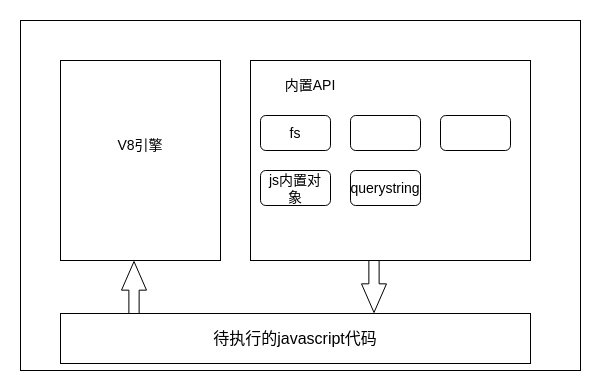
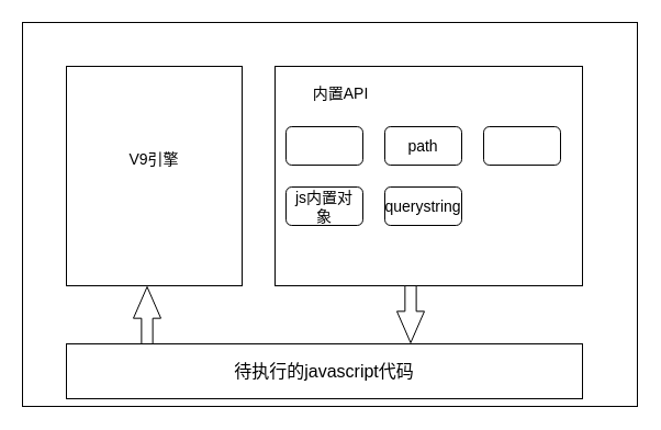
  <mxCell id="0" />
  <mxCell id="1" parent="0" />
  <mxCell id="2" value="" style="rounded=0;whiteSpace=wrap;html=1;" vertex="1" parent="1"><mxGeometry x="20" y="20" width="560" height="350" as="geometry" /></mxCell>
  <mxCell id="3" value="" style="rounded=0;whiteSpace=wrap;html=1;" vertex="1" parent="1"><mxGeometry x="60" y="60" width="160" height="200" as="geometry" /></mxCell>
  <mxCell id="4" value="" style="rounded=0;whiteSpace=wrap;html=1;" vertex="1" parent="1"><mxGeometry x="250" y="60" width="280" height="200" as="geometry" /></mxCell>
  <mxCell id="5" value="待执行的javascript代码" style="whiteSpace=wrap;html=1;fontSize=16;rounded=0;" vertex="1" parent="1"><mxGeometry x="60" y="313" width="470" height="50" as="geometry" /></mxCell>
- <mxCell id="6" value="V8引擎" style="text;html=1;strokeColor=none;fillColor=none;align=center;verticalAlign=middle;whiteSpace=wrap;rounded=0;fontSize=14;" vertex="1" parent="1"><mxGeometry x="110" y="130" width="60" height="30" as="geometry" /></mxCell>
+ <mxCell id="6" value="V9引擎" style="text;html=1;strokeColor=none;fillColor=none;align=center;verticalAlign=middle;whiteSpace=wrap;rounded=0;fontSize=14;" vertex="1" parent="1"><mxGeometry x="110" y="130" width="60" height="30" as="geometry" /></mxCell>
  <mxCell id="7" value="内置API" style="text;html=1;strokeColor=none;fillColor=none;align=center;verticalAlign=middle;whiteSpace=wrap;rounded=0;fontSize=14;" vertex="1" parent="1"><mxGeometry x="280" y="70" width="60" height="30" as="geometry" /></mxCell>
  <mxCell id="8" value="" style="rounded=1;whiteSpace=wrap;html=1;" vertex="1" parent="1"><mxGeometry x="260" y="115" width="70" height="35" as="geometry" /></mxCell>
  <mxCell id="9" value="" style="rounded=1;whiteSpace=wrap;html=1;" vertex="1" parent="1"><mxGeometry x="350" y="115" width="70" height="35" as="geometry" /></mxCell>
  <mxCell id="10" value="" style="rounded=1;whiteSpace=wrap;html=1;" vertex="1" parent="1"><mxGeometry x="440" y="115" width="70" height="35" as="geometry" /></mxCell>
  <mxCell id="11" value="" style="rounded=1;whiteSpace=wrap;html=1;" vertex="1" parent="1"><mxGeometry x="350" y="170" width="70" height="35" as="geometry" /></mxCell>
  <mxCell id="12" value="" style="rounded=1;whiteSpace=wrap;html=1;" vertex="1" parent="1"><mxGeometry x="260" y="170" width="70" height="35" as="geometry" /></mxCell>
- <mxCell id="13" value="fs" style="text;html=1;strokeColor=none;fillColor=none;align=center;verticalAlign=middle;whiteSpace=wrap;rounded=0;fontSize=14;" vertex="1" parent="1"><mxGeometry x="265" y="117.5" width="60" height="30" as="geometry" /></mxCell>
+ <mxCell id="14" value="path" style="text;html=1;strokeColor=none;fillColor=none;align=center;verticalAlign=middle;whiteSpace=wrap;rounded=0;fontSize=14;" vertex="1" parent="1"><mxGeometry x="355" y="117.5" width="60" height="30" as="geometry" /></mxCell>
  <mxCell id="15" value="querystring" style="text;html=1;strokeColor=none;fillColor=none;align=center;verticalAlign=middle;whiteSpace=wrap;rounded=0;fontSize=14;" vertex="1" parent="1"><mxGeometry x="355" y="172.5" width="60" height="30" as="geometry" /></mxCell>
  <mxCell id="16" value="js内置对象" style="text;html=1;strokeColor=none;fillColor=none;align=center;verticalAlign=middle;whiteSpace=wrap;rounded=0;fontSize=14;" vertex="1" parent="1"><mxGeometry x="265" y="172.5" width="60" height="30" as="geometry" /></mxCell>
  <mxCell id="17" value="" style="html=1;shadow=0;dashed=0;align=center;verticalAlign=middle;shape=mxgraph.arrows2.arrow;dy=0.59;dx=28.67;direction=south;notch=0;fontSize=16;" vertex="1" parent="1"><mxGeometry x="361" y="260" width="25" height="52" as="geometry" /></mxCell>
  <mxCell id="18" value="" style="html=1;shadow=0;dashed=0;align=center;verticalAlign=middle;shape=mxgraph.arrows2.arrow;dy=0.59;dx=28.67;direction=south;notch=0;fontSize=16;rotation=-180;" vertex="1" parent="1"><mxGeometry x="121" y="261" width="25" height="52" as="geometry" /></mxCell>
